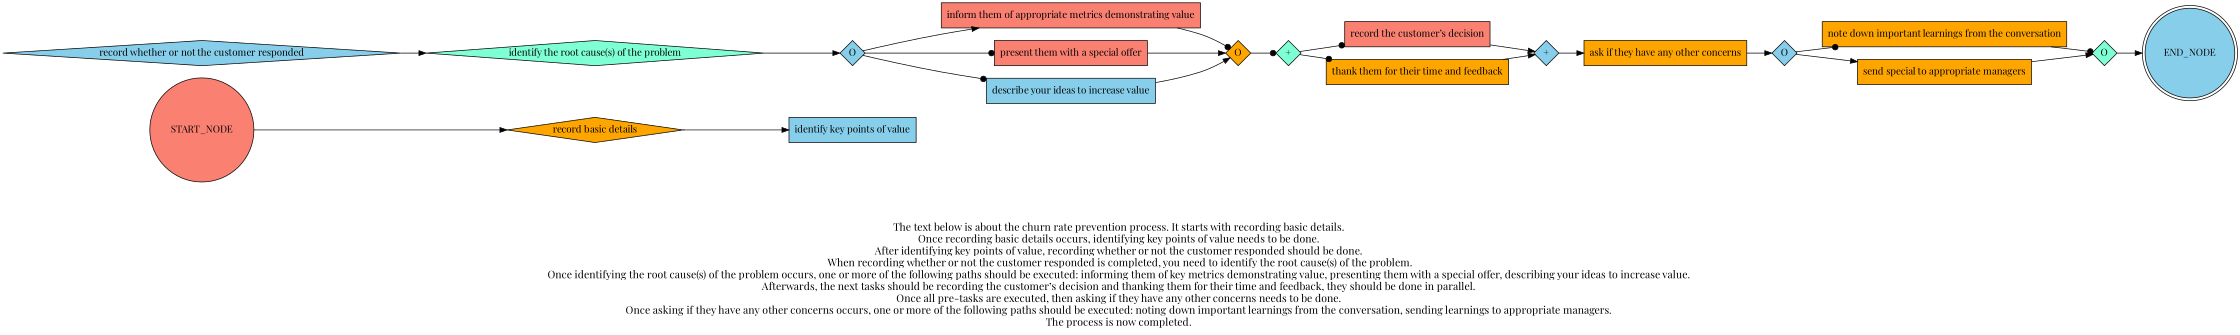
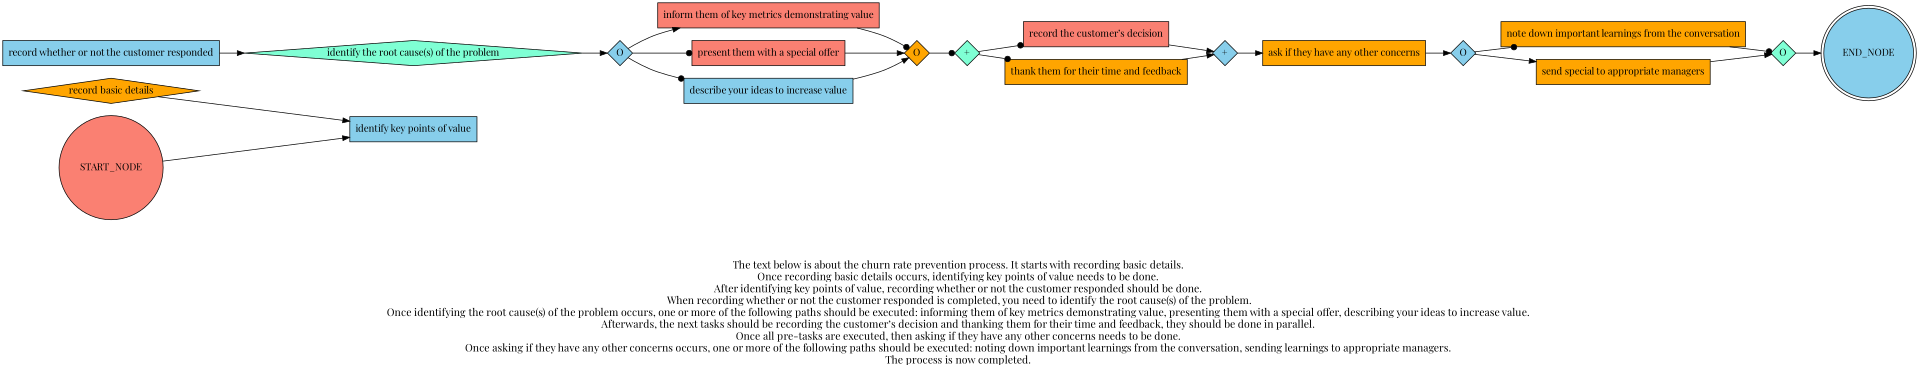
  digraph {
    fontname="Playfair Display"
    fontsize=15
    label="\n\n\nThe text below is about the churn rate prevention process. It starts with recording basic details. \nOnce recording basic details occurs, identifying key points of value needs to be done. \nAfter identifying key points of value, recording whether or not the customer responded should be done. \nWhen recording whether or not the customer responded is completed, you need to identify the root cause(s) of the problem.\nOnce identifying the root cause(s) of the problem occurs, one or more of the following paths should be executed: informing them of key metrics demonstrating value, presenting them with a special offer, describing your ideas to increase value. \nAfterwards, the next tasks should be recording the customer’s decision and thanking them for their time and feedback, they should be done in parallel. \nOnce all pre-tasks are executed, then asking if they have any other concerns needs to be done. \nOnce asking if they have any other concerns occurs, one or more of the following paths should be executed: noting down important learnings from the conversation, sending learnings to appropriate managers. \nThe process is now completed. \n"
    rankdir=LR
    node [fillcolor=skyblue fontname="Playfair Display" shape=box style=filled]
    edge [arrowhead=normal fontname="Playfair Display"]
    "record basic details" [fillcolor=orange shape=diamond]
    "identify key points of value"
-   "record whether or not the customer responded" [shape=diamond]
+   "record whether or not the customer responded"
    "identify the root cause(s) of the problem" [fillcolor=aquamarine shape=diamond]
    n5 [fixedsize=true label=O shape=diamond width=0.5]
-   "inform them of key metrics demonstrating value" [fillcolor=salmon label="inform them of appropriate metrics demonstrating value"]
+   "inform them of key metrics demonstrating value" [fillcolor=salmon]
    "present them with a special offer" [fillcolor=salmon]
    "describe your ideas to increase value"
    n9 [fillcolor=orange fixedsize=true label=O shape=diamond width=0.5]
    n10 [fillcolor=aquamarine fixedsize=true label="+" shape=diamond width=0.5]
    "record the customer’s decision" [fillcolor=salmon]
    "thank them for their time and feedback" [fillcolor=orange]
    n13 [fixedsize=true label="+" shape=diamond width=0.5]
    "ask if they have any other concerns" [fillcolor=orange]
    n15 [fixedsize=true label=O shape=diamond width=0.5]
    "note down important learnings from the conversation" [fillcolor=orange]
    n17 [fillcolor=orange label="send special to appropriate managers"]
    n18 [fillcolor=aquamarine fixedsize=true label=O shape=diamond width=0.5]
    END_NODE [shape=doublecircle width=0.2]
    START_NODE [fillcolor=salmon shape=circle width=0.3]
    subgraph sub_1 {
      "record basic details"
      "identify key points of value"
      "record whether or not the customer responded"
      "identify the root cause(s) of the problem"
      n5
      "inform them of key metrics demonstrating value"
      "present them with a special offer"
      "describe your ideas to increase value"
      n9
      n10
      "record the customer’s decision"
      "thank them for their time and feedback"
      n13
      "ask if they have any other concerns"
      n15
      "note down important learnings from the conversation"
      n17
      n18
    }
    "record basic details" -> "identify key points of value"
    "record whether or not the customer responded" -> "identify the root cause(s) of the problem"
    "identify the root cause(s) of the problem" -> n5
    n5 -> "inform them of key metrics demonstrating value"
    n5 -> "present them with a special offer" [arrowhead=dot]
    n5 -> "describe your ideas to increase value" [arrowhead=dot]
    "inform them of key metrics demonstrating value" -> n9 [arrowhead=dot]
    "present them with a special offer" -> n9
    "describe your ideas to increase value" -> n9
    n9 -> n10 [arrowhead=dot]
    n10 -> "record the customer’s decision" [arrowhead=dot]
    n10 -> "thank them for their time and feedback" [arrowhead=dot]
    "record the customer’s decision" -> n13
    "thank them for their time and feedback" -> n13
    n13 -> "ask if they have any other concerns"
    "ask if they have any other concerns" -> n15
    n15 -> "note down important learnings from the conversation" [arrowhead=dot]
    n15 -> n17
    "note down important learnings from the conversation" -> n18 [arrowhead=dot]
    n17 -> n18
    n18 -> END_NODE
-   START_NODE -> "record basic details"
+   START_NODE -> "identify key points of value"
  }
